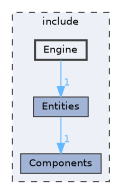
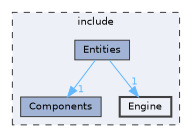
  digraph {
    compound=true
    node [color=grey25 fillcolor="#a2b4d6" fontname=Helvetica fontsize=10 shape=box style=filled]
    edge [color=steelblue1 fontcolor=steelblue1 fontname=Helvetica fontsize=10 headlabel=1 labeldistance=1.5 labelfontname=Helvetica labelfontsize=10]
    n1 [height=0.2 label=Entities width=0.4]
    n2 [height=0.2 label=Components width=0.4]
    n3 [fillcolor="#edf0f7" height=0.2 label=Engine style="filled,bold" width=0.4]
    subgraph cluster_1 {
      bgcolor="#edf0f7"
      fontname=Helvetica
      fontsize=10
      label=include
      pencolor=grey25
      style="filled,dashed"
      n1
      n2
      n3
    }
    n1 -> n2
-   n3 -> n1
+   n1 -> n3
  }
